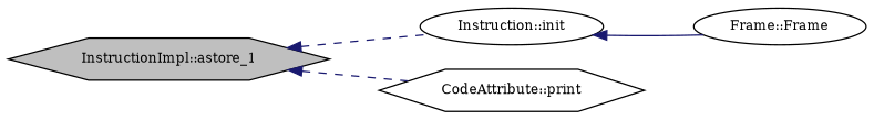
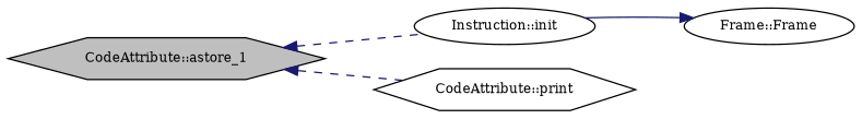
  digraph {
    fontname="DejaVu Serif"
    rankdir=LR
    node [color=black fillcolor=white fontname="DejaVu Serif" fontsize=10 shape=hexagon style=filled]
    edge [color=midnightblue dir=back fontname="DejaVu Serif" fontsize=10 labelfontname=Helvetica labelfontsize=10 style=dashed]
-   n1 [fillcolor=grey75 fontcolor=black height=0.2 label="InstructionImpl::astore_1" width=0.4]
+   n1 [fillcolor=grey75 fontcolor=black height=0.2 label="CodeAttribute::astore_1" width=0.4]
    n2 [height=0.2 label="Instruction::init" shape=ellipse width=0.4]
    n3 [height=0.2 label="CodeAttribute::print" width=0.4]
    n4 [height=0.2 label="Frame::Frame" shape=ellipse width=0.4]
    n1 -> n2
    n1 -> n3
-   n2 -> n4 [style=solid]
+   n4 -> n2 [style=solid]
  }
